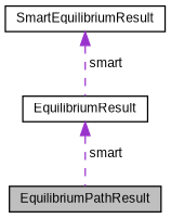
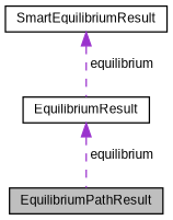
  digraph {
    fontname="Liberation Sans"
    node [color=black fillcolor=white fontname="Liberation Sans" fontsize=10 shape=record style=filled]
    edge [color=darkorchid3 dir=back fontname="Liberation Sans" fontsize=10 labelfontname=Helvetica labelfontsize=10 style=dashed]
    n1 [fillcolor=grey75 fontcolor=black height=0.2 label=EquilibriumPathResult width=0.4]
    n2 [height=0.2 label=EquilibriumResult width=0.4]
    n3 [height=0.2 label=SmartEquilibriumResult width=0.4]
-   n2 -> n1 [label=" smart"]
-   n3 -> n2 [label=" smart"]
+   n2 -> n1 [label=" equilibrium"]
+   n3 -> n2 [label=" equilibrium"]
  }
